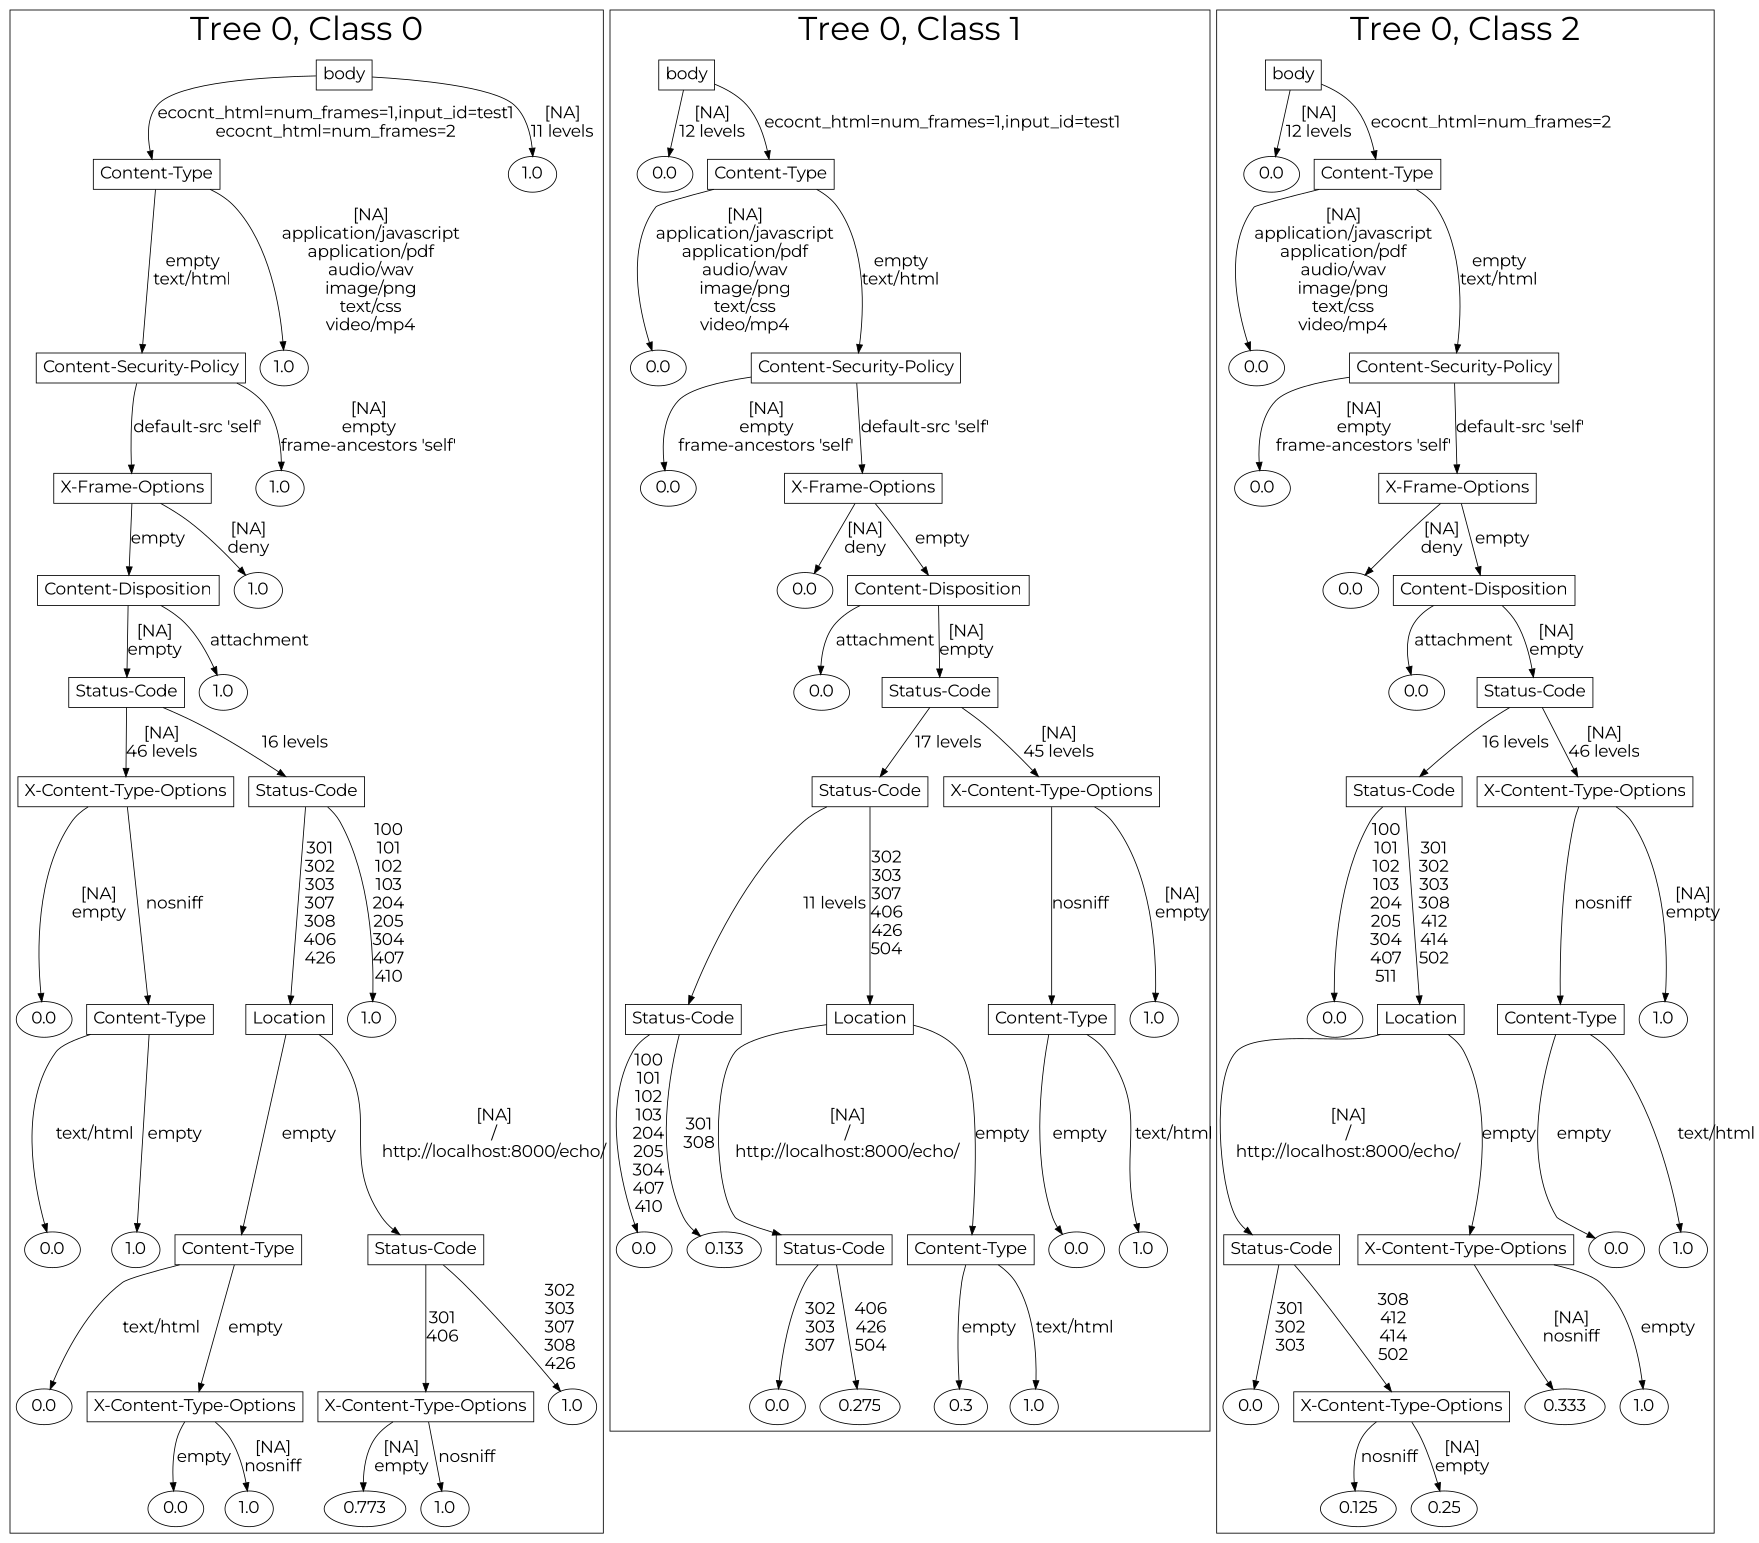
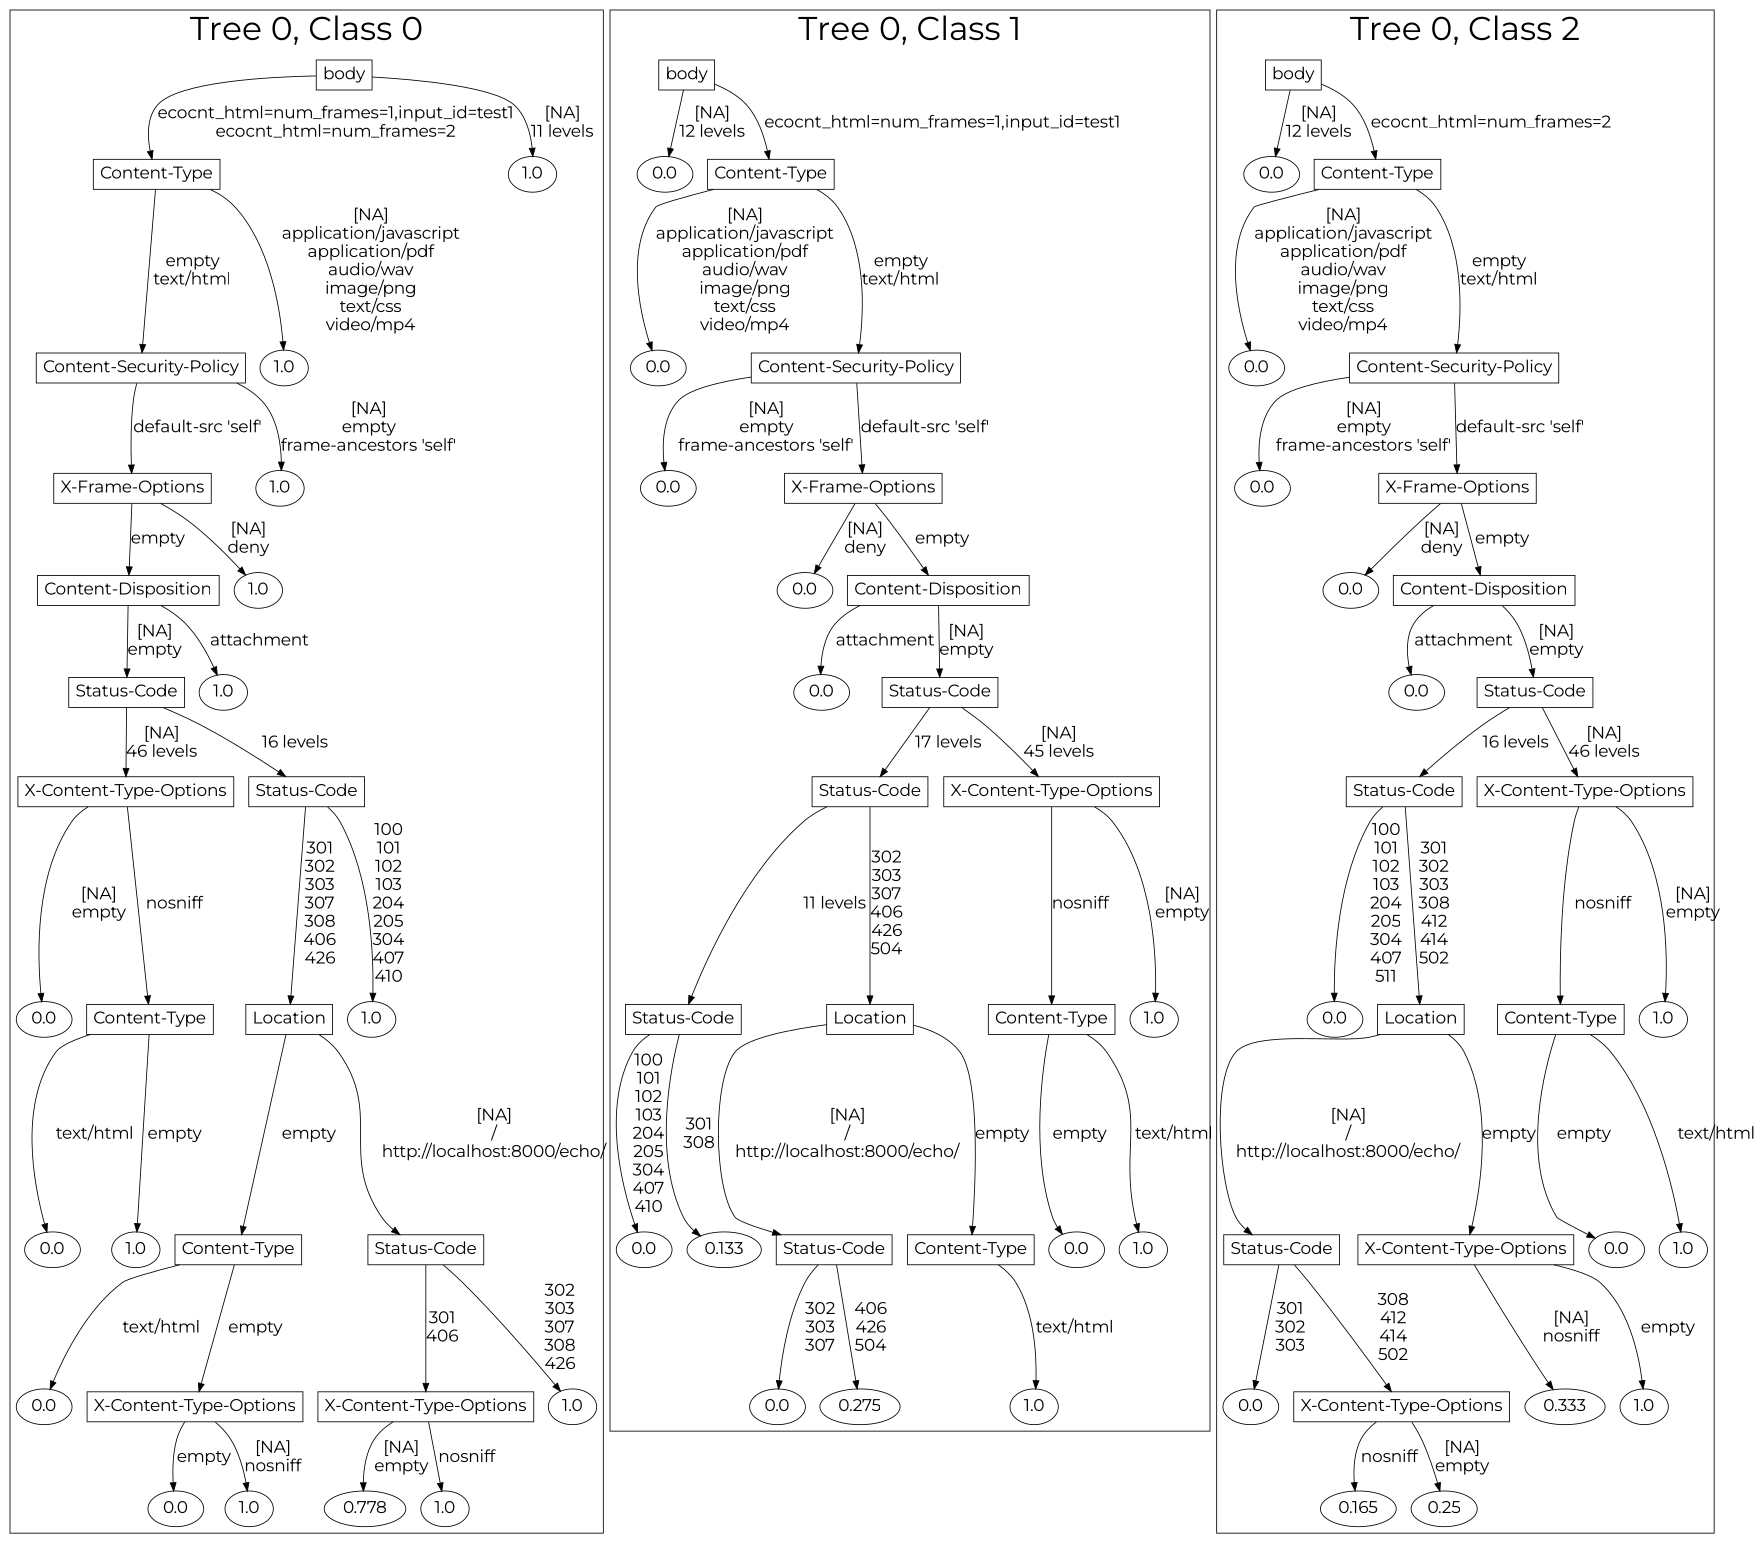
  digraph {
    fontname=Montserrat
    node [fontname=Montserrat fontsize=20]
    edge [fontname=Montserrat fontsize=20]
    n1 [label=body shape=box]
    n2 [label="Content-Type" shape=box]
    n3 [label=1.0]
    n4 [label="Content-Security-Policy" shape=box]
    n5 [label=1.0]
    n6 [label="X-Frame-Options" shape=box]
    n7 [label=1.0]
    n8 [label="Content-Disposition" shape=box]
    n9 [label=1.0]
    n10 [label="Status-Code" shape=box]
    n11 [label=1.0]
    n12 [label="X-Content-Type-Options" shape=box]
    n13 [label="Status-Code" shape=box]
    n14 [label=0.0]
    n15 [label="Content-Type" shape=box]
    n16 [label=Location shape=box]
    n17 [label=1.0]
    n18 [label=0.0]
    n19 [label=1.0]
    n20 [label="Content-Type" shape=box]
    n21 [label="Status-Code" shape=box]
    n22 [label=0.0]
    n23 [label="X-Content-Type-Options" shape=box]
    n24 [label="X-Content-Type-Options" shape=box]
    n25 [label=1.0]
    n26 [label=0.0]
    n27 [label=1.0]
-   n28 [label=0.773]
+   n28 [label=0.778]
    n29 [label=1.0]
    n30 [label=body shape=box]
    n31 [label=0.0]
    n32 [label="Content-Type" shape=box]
    n33 [label=0.0]
    n34 [label="Content-Security-Policy" shape=box]
    n35 [label=0.0]
    n36 [label="X-Frame-Options" shape=box]
    n37 [label=0.0]
    n38 [label="Content-Disposition" shape=box]
    n39 [label=0.0]
    n40 [label="Status-Code" shape=box]
    n41 [label="Status-Code" shape=box]
    n42 [label="X-Content-Type-Options" shape=box]
    n43 [label="Status-Code" shape=box]
    n44 [label=Location shape=box]
    n45 [label="Content-Type" shape=box]
    n46 [label=1.0]
    n47 [label=0.0]
    n48 [label=0.133]
    n49 [label="Status-Code" shape=box]
    n50 [label="Content-Type" shape=box]
    n51 [label=0.0]
    n52 [label=1.0]
    n53 [label=0.0]
    n54 [label=0.275]
-   n55 [label=0.3]
    n56 [label=1.0]
    n57 [label=body shape=box]
    n58 [label=0.0]
    n59 [label="Content-Type" shape=box]
    n60 [label=0.0]
    n61 [label="Content-Security-Policy" shape=box]
    n62 [label=0.0]
    n63 [label="X-Frame-Options" shape=box]
    n64 [label=0.0]
    n65 [label="Content-Disposition" shape=box]
    n66 [label=0.0]
    n67 [label="Status-Code" shape=box]
    n68 [label="Status-Code" shape=box]
    n69 [label="X-Content-Type-Options" shape=box]
    n70 [label=0.0]
    n71 [label=Location shape=box]
    n72 [label="Content-Type" shape=box]
    n73 [label=1.0]
    n74 [label="Status-Code" shape=box]
    n75 [label="X-Content-Type-Options" shape=box]
    n76 [label=0.0]
    n77 [label=1.0]
    n78 [label=0.0]
    n79 [label="X-Content-Type-Options" shape=box]
    n80 [label=0.333]
    n81 [label=1.0]
-   n82 [label=0.125]
+   n82 [label=0.165]
    n83 [label=0.25]
    subgraph cluster_1 {
      fontsize=40
      label="Tree 0, Class 0"
      subgraph sub_2 {
        fontsize=40
        label="Tree 0, Class 0"
        n1
      }
      subgraph sub_3 {
        fontsize=40
        label="Tree 0, Class 0"
        n2
        n3
      }
      subgraph sub_4 {
        fontsize=40
        label="Tree 0, Class 0"
        n4
        n5
      }
      subgraph sub_5 {
        fontsize=40
        label="Tree 0, Class 0"
        n6
        n7
      }
      subgraph sub_6 {
        fontsize=40
        label="Tree 0, Class 0"
        n8
        n9
      }
      subgraph sub_7 {
        fontsize=40
        label="Tree 0, Class 0"
        n10
        n11
      }
      subgraph sub_8 {
        fontsize=40
        label="Tree 0, Class 0"
        n12
        n13
      }
      subgraph sub_9 {
        fontsize=40
        label="Tree 0, Class 0"
        n14
        n15
        n16
        n17
      }
      subgraph sub_10 {
        fontsize=40
        label="Tree 0, Class 0"
        n18
        n19
        n20
        n21
      }
      subgraph sub_11 {
        fontsize=40
        label="Tree 0, Class 0"
        n22
        n23
        n24
        n25
      }
      subgraph sub_12 {
        fontsize=40
        label="Tree 0, Class 0"
        n26
        n27
        n28
        n29
      }
    }
    subgraph cluster_13 {
      fontsize=40
      label="Tree 0, Class 1"
      subgraph sub_14 {
        fontsize=40
        label="Tree 0, Class 1"
        n30
      }
      subgraph sub_15 {
        fontsize=40
        label="Tree 0, Class 1"
        n31
        n32
      }
      subgraph sub_16 {
        fontsize=40
        label="Tree 0, Class 1"
        n33
        n34
      }
      subgraph sub_17 {
        fontsize=40
        label="Tree 0, Class 1"
        n35
        n36
      }
      subgraph sub_18 {
        fontsize=40
        label="Tree 0, Class 1"
        n37
        n38
      }
      subgraph sub_19 {
        fontsize=40
        label="Tree 0, Class 1"
        n39
        n40
      }
      subgraph sub_20 {
        fontsize=40
        label="Tree 0, Class 1"
        n41
        n42
      }
      subgraph sub_21 {
        fontsize=40
        label="Tree 0, Class 1"
        n43
        n44
        n45
        n46
      }
      subgraph sub_22 {
        fontsize=40
        label="Tree 0, Class 1"
        n47
        n48
        n49
        n50
        n51
        n52
      }
      subgraph sub_23 {
        fontsize=40
        label="Tree 0, Class 1"
        n53
        n54
-       n55
        n56
      }
    }
    subgraph cluster_24 {
      fontsize=40
      label="Tree 0, Class 2"
      subgraph sub_25 {
        fontsize=40
        label="Tree 0, Class 2"
        n57
      }
      subgraph sub_26 {
        fontsize=40
        label="Tree 0, Class 2"
        n58
        n59
      }
      subgraph sub_27 {
        fontsize=40
        label="Tree 0, Class 2"
        n60
        n61
      }
      subgraph sub_28 {
        fontsize=40
        label="Tree 0, Class 2"
        n62
        n63
      }
      subgraph sub_29 {
        fontsize=40
        label="Tree 0, Class 2"
        n64
        n65
      }
      subgraph sub_30 {
        fontsize=40
        label="Tree 0, Class 2"
        n66
        n67
      }
      subgraph sub_31 {
        fontsize=40
        label="Tree 0, Class 2"
        n68
        n69
      }
      subgraph sub_32 {
        fontsize=40
        label="Tree 0, Class 2"
        n70
        n71
        n72
        n73
      }
      subgraph sub_33 {
        fontsize=40
        label="Tree 0, Class 2"
        n74
        n75
        n76
        n77
      }
      subgraph sub_34 {
        fontsize=40
        label="Tree 0, Class 2"
        n78
        n79
        n80
        n81
      }
      subgraph sub_35 {
        fontsize=40
        label="Tree 0, Class 2"
        n82
        n83
      }
    }
    n1 -> n2 [label="ecocnt_html=num_frames=1,input_id=test1\necocnt_html=num_frames=2\n"]
    n1 -> n3 [label="[NA]\n11 levels\n"]
    n2 -> n4 [label="empty\ntext/html\n"]
    n2 -> n5 [label="[NA]\napplication/javascript\napplication/pdf\naudio/wav\nimage/png\ntext/css\nvideo/mp4\n"]
    n4 -> n6 [label="default-src 'self'\n"]
    n4 -> n7 [label="[NA]\nempty\nframe-ancestors 'self'\n"]
    n6 -> n8 [label="empty\n"]
    n6 -> n9 [label="[NA]\ndeny\n"]
    n8 -> n10 [label="[NA]\nempty\n"]
    n8 -> n11 [label="attachment\n"]
    n10 -> n12 [label="[NA]\n46 levels\n"]
    n10 -> n13 [label="16 levels\n"]
    n12 -> n14 [label="[NA]\nempty\n"]
    n12 -> n15 [label="nosniff\n"]
    n13 -> n16 [label="301\n302\n303\n307\n308\n406\n426\n"]
    n13 -> n17 [label="100\n101\n102\n103\n204\n205\n304\n407\n410\n"]
    n15 -> n18 [label="text/html\n"]
    n15 -> n19 [label="empty\n"]
    n16 -> n20 [label="empty\n"]
    n16 -> n21 [label="[NA]\n/\nhttp://localhost:8000/echo/\n"]
    n20 -> n22 [label="text/html\n"]
    n20 -> n23 [label="empty\n"]
    n21 -> n24 [label="301\n406\n"]
    n21 -> n25 [label="302\n303\n307\n308\n426\n"]
    n23 -> n26 [label="empty\n"]
    n23 -> n27 [label="[NA]\nnosniff\n"]
    n24 -> n28 [label="[NA]\nempty\n"]
    n24 -> n29 [label="nosniff\n"]
    n30 -> n31 [label="[NA]\n12 levels\n"]
    n30 -> n32 [label="ecocnt_html=num_frames=1,input_id=test1\n"]
    n32 -> n33 [label="[NA]\napplication/javascript\napplication/pdf\naudio/wav\nimage/png\ntext/css\nvideo/mp4\n"]
    n32 -> n34 [label="empty\ntext/html\n"]
    n34 -> n35 [label="[NA]\nempty\nframe-ancestors 'self'\n"]
    n34 -> n36 [label="default-src 'self'\n"]
    n36 -> n37 [label="[NA]\ndeny\n"]
    n36 -> n38 [label="empty\n"]
    n38 -> n39 [label="attachment\n"]
    n38 -> n40 [label="[NA]\nempty\n"]
    n40 -> n41 [label="17 levels\n"]
    n40 -> n42 [label="[NA]\n45 levels\n"]
    n41 -> n43 [label="11 levels\n"]
    n41 -> n44 [label="302\n303\n307\n406\n426\n504\n"]
    n42 -> n45 [label="nosniff\n"]
    n42 -> n46 [label="[NA]\nempty\n"]
    n43 -> n47 [label="100\n101\n102\n103\n204\n205\n304\n407\n410\n"]
    n43 -> n48 [label="301\n308\n"]
    n44 -> n49 [label="[NA]\n/\nhttp://localhost:8000/echo/\n"]
    n44 -> n50 [label="empty\n"]
    n45 -> n51 [label="empty\n"]
    n45 -> n52 [label="text/html\n"]
    n49 -> n53 [label="302\n303\n307\n"]
    n49 -> n54 [label="406\n426\n504\n"]
-   n50 -> n55 [label="empty\n"]
    n50 -> n56 [label="text/html\n"]
    n57 -> n58 [label="[NA]\n12 levels\n"]
    n57 -> n59 [label="ecocnt_html=num_frames=2\n"]
    n59 -> n60 [label="[NA]\napplication/javascript\napplication/pdf\naudio/wav\nimage/png\ntext/css\nvideo/mp4\n"]
    n59 -> n61 [label="empty\ntext/html\n"]
    n61 -> n62 [label="[NA]\nempty\nframe-ancestors 'self'\n"]
    n61 -> n63 [label="default-src 'self'\n"]
    n63 -> n64 [label="[NA]\ndeny\n"]
    n63 -> n65 [label="empty\n"]
    n65 -> n66 [label="attachment\n"]
    n65 -> n67 [label="[NA]\nempty\n"]
    n67 -> n68 [label="16 levels\n"]
    n67 -> n69 [label="[NA]\n46 levels\n"]
    n68 -> n70 [label="100\n101\n102\n103\n204\n205\n304\n407\n511\n"]
    n68 -> n71 [label="301\n302\n303\n308\n412\n414\n502\n"]
    n69 -> n72 [label="nosniff\n"]
    n69 -> n73 [label="[NA]\nempty\n"]
    n71 -> n74 [label="[NA]\n/\nhttp://localhost:8000/echo/\n"]
    n71 -> n75 [label="empty\n"]
    n72 -> n76 [label="empty\n"]
    n72 -> n77 [label="text/html\n"]
    n74 -> n78 [label="301\n302\n303\n"]
    n74 -> n79 [label="308\n412\n414\n502\n"]
    n75 -> n80 [label="[NA]\nnosniff\n"]
    n75 -> n81 [label="empty\n"]
    n79 -> n82 [label="nosniff\n"]
    n79 -> n83 [label="[NA]\nempty\n"]
  }
